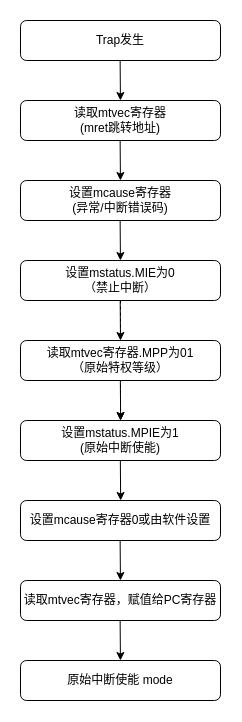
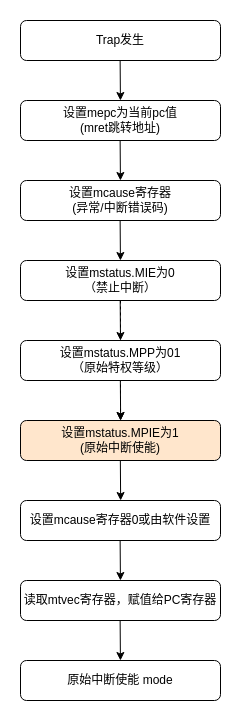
  <mxCell id="0" />
  <mxCell id="1" parent="0" />
  <mxCell id="2" value="" style="edgeStyle=orthogonalEdgeStyle;rounded=0;orthogonalLoop=1;jettySize=auto;html=1;dashed=1;" edge="1" parent="1" source="3" target="5"><mxGeometry relative="1" as="geometry" /></mxCell>
  <mxCell id="3" value="设置mstatus.MIE为0&lt;br&gt;（禁止中断）" style="rounded=1;whiteSpace=wrap;html=1;" vertex="1" parent="1"><mxGeometry x="20" y="260" width="200" height="40" as="geometry" /></mxCell>
- <mxCell id="4" value="读取mtvec寄存器.MPP为01&lt;br&gt;（原始特权等级）" style="rounded=1;whiteSpace=wrap;html=1;" vertex="1" parent="1"><mxGeometry x="20" y="340" width="200" height="40" as="geometry" /></mxCell>
- <mxCell id="5" value="设置mstatus.MPIE为1&lt;br&gt;(原始中断使能)" style="rounded=1;whiteSpace=wrap;html=1;" vertex="1" parent="1"><mxGeometry x="20" y="420" width="200" height="40" as="geometry" /></mxCell>
+ <mxCell id="4" value="设置mstatus.MPP为01&lt;br&gt;（原始特权等级）" style="rounded=1;whiteSpace=wrap;html=1;" vertex="1" parent="1"><mxGeometry x="20" y="340" width="200" height="40" as="geometry" /></mxCell>
+ <mxCell id="5" value="设置mstatus.MPIE为1&lt;br&gt;(原始中断使能)" style="rounded=1;whiteSpace=wrap;html=1;fillColor=#ffe6cc;" vertex="1" parent="1"><mxGeometry x="20" y="420" width="200" height="40" as="geometry" /></mxCell>
  <mxCell id="6" value="设置mcause寄存器0或由软件设置" style="rounded=1;whiteSpace=wrap;html=1;" vertex="1" parent="1"><mxGeometry x="20" y="500" width="200" height="40" as="geometry" /></mxCell>
  <mxCell id="7" value="原始中断使能 mode" style="rounded=1;whiteSpace=wrap;html=1;" vertex="1" parent="1"><mxGeometry x="20" y="660" width="200" height="40" as="geometry" /></mxCell>
  <mxCell id="8" value="" style="endArrow=classic;html=1;rounded=0;" edge="1" parent="1"><mxGeometry width="50" height="50" relative="1" as="geometry"><mxPoint x="119.7" y="300" as="sourcePoint" /><mxPoint x="120" y="340" as="targetPoint" /></mxGeometry></mxCell>
  <mxCell id="9" value="" style="endArrow=classic;html=1;rounded=0;" edge="1" parent="1"><mxGeometry width="50" height="50" relative="1" as="geometry"><mxPoint x="119.85" y="380" as="sourcePoint" /><mxPoint x="120.15" y="420" as="targetPoint" /></mxGeometry></mxCell>
  <mxCell id="10" value="" style="endArrow=classic;html=1;rounded=0;" edge="1" parent="1"><mxGeometry width="50" height="50" relative="1" as="geometry"><mxPoint x="119.85" y="460" as="sourcePoint" /><mxPoint x="120.15" y="500" as="targetPoint" /></mxGeometry></mxCell>
  <mxCell id="11" value="" style="endArrow=classic;html=1;rounded=0;" edge="1" parent="1"><mxGeometry width="50" height="50" relative="1" as="geometry"><mxPoint x="119.64" y="540" as="sourcePoint" /><mxPoint x="119.94" y="580" as="targetPoint" /></mxGeometry></mxCell>
  <mxCell id="12" value="Trap发生" style="rounded=1;whiteSpace=wrap;html=1;" vertex="1" parent="1"><mxGeometry x="20" y="20" width="200" height="40" as="geometry" /></mxCell>
  <mxCell id="13" value="" style="endArrow=classic;html=1;rounded=0;" edge="1" parent="1"><mxGeometry width="50" height="50" relative="1" as="geometry"><mxPoint x="119.64" y="60" as="sourcePoint" /><mxPoint x="119.94" y="100" as="targetPoint" /></mxGeometry></mxCell>
- <mxCell id="14" value="读取mtvec寄存器&lt;br&gt;(mret跳转地址)" style="rounded=1;whiteSpace=wrap;html=1;" vertex="1" parent="1"><mxGeometry x="20" y="100" width="200" height="40" as="geometry" /></mxCell>
+ <mxCell id="14" value="设置mepc为当前pc值&lt;br&gt;(mret跳转地址)" style="rounded=1;whiteSpace=wrap;html=1;" vertex="1" parent="1"><mxGeometry x="20" y="100" width="200" height="40" as="geometry" /></mxCell>
  <mxCell id="15" value="设置mcause寄存器&lt;br&gt;(异常/中断错误码)" style="rounded=1;whiteSpace=wrap;html=1;" vertex="1" parent="1"><mxGeometry x="20" y="180" width="200" height="40" as="geometry" /></mxCell>
  <mxCell id="16" value="" style="endArrow=classic;html=1;rounded=0;" edge="1" parent="1"><mxGeometry width="50" height="50" relative="1" as="geometry"><mxPoint x="119.64" y="140" as="sourcePoint" /><mxPoint x="119.94" y="180" as="targetPoint" /></mxGeometry></mxCell>
  <mxCell id="17" value="" style="endArrow=classic;html=1;rounded=0;" edge="1" parent="1"><mxGeometry width="50" height="50" relative="1" as="geometry"><mxPoint x="119.64" y="220" as="sourcePoint" /><mxPoint x="119.94" y="260" as="targetPoint" /></mxGeometry></mxCell>
  <mxCell id="18" value="读取mtvec寄存器，赋值给PC寄存器" style="rounded=1;whiteSpace=wrap;html=1;" vertex="1" parent="1"><mxGeometry x="20" y="580" width="200" height="40" as="geometry" /></mxCell>
  <mxCell id="19" value="" style="endArrow=classic;html=1;rounded=0;" edge="1" parent="1"><mxGeometry width="50" height="50" relative="1" as="geometry"><mxPoint x="119.64" y="620" as="sourcePoint" /><mxPoint x="119.94" y="660" as="targetPoint" /></mxGeometry></mxCell>
